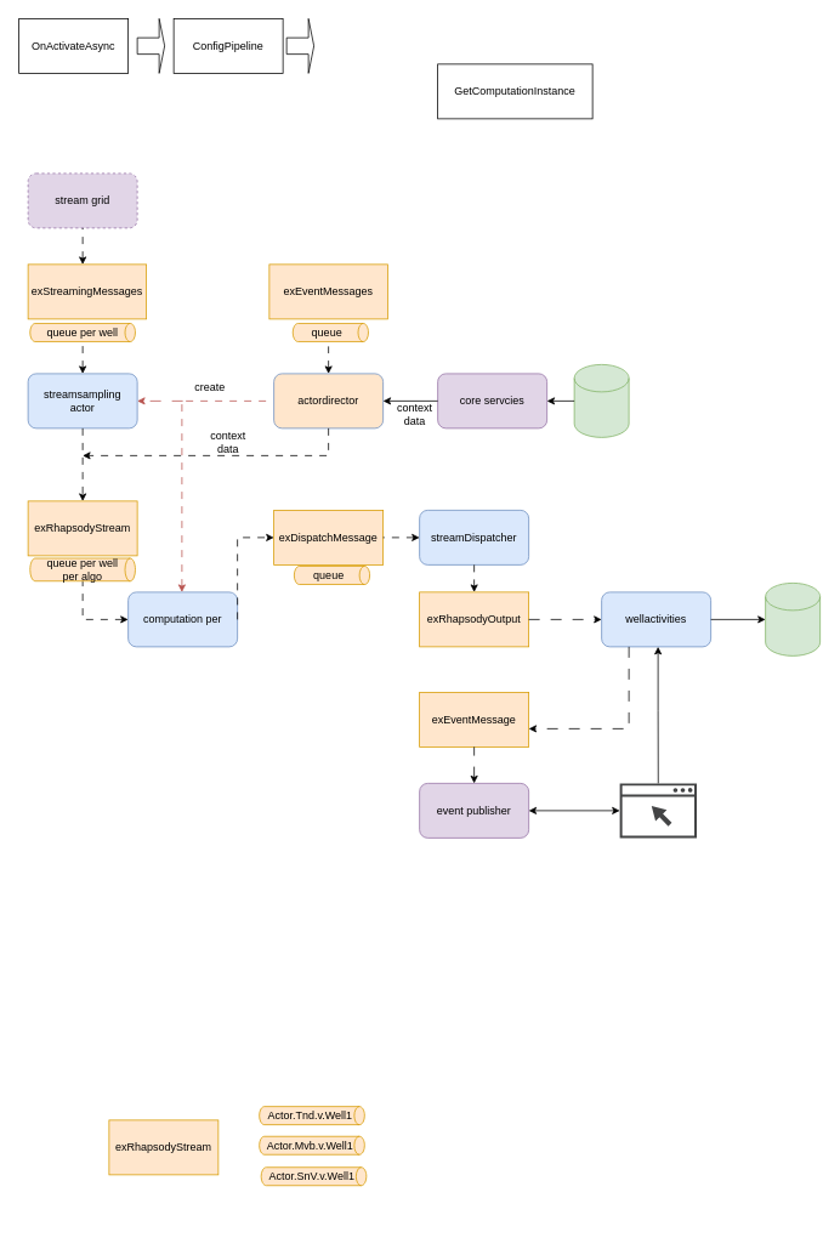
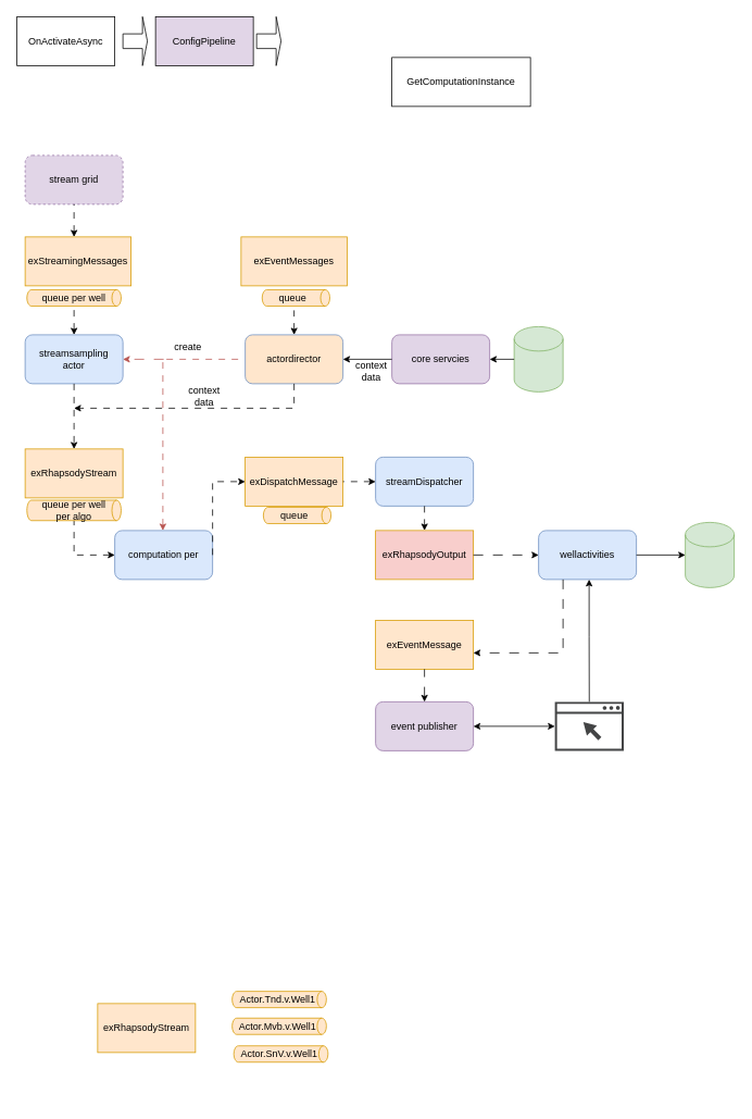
  <mxCell id="0" />
  <mxCell id="1" parent="0" />
  <mxCell id="2" value="OnActivateAsync" style="rounded=0;whiteSpace=wrap;html=1;" parent="1" vertex="1"><mxGeometry x="20" y="20" width="120" height="60" as="geometry" /></mxCell>
- <mxCell id="3" value="ConfigPipeline" style="rounded=0;whiteSpace=wrap;html=1;" parent="1" vertex="1"><mxGeometry x="190" y="20" width="120" height="60" as="geometry" /></mxCell>
+ <mxCell id="3" value="ConfigPipeline" style="rounded=0;whiteSpace=wrap;html=1;fillColor=#e1d5e7;" parent="1" vertex="1"><mxGeometry x="190" y="20" width="120" height="60" as="geometry" /></mxCell>
  <mxCell id="4" value="GetComputationInstance" style="rounded=0;whiteSpace=wrap;html=1;" parent="1" vertex="1"><mxGeometry x="480" y="70" width="170" height="60" as="geometry" /></mxCell>
  <mxCell id="5" value="" style="shape=singleArrow;whiteSpace=wrap;html=1;" parent="1" vertex="1"><mxGeometry x="150" y="20" width="30" height="60" as="geometry" /></mxCell>
  <mxCell id="6" value="" style="shape=singleArrow;whiteSpace=wrap;html=1;" parent="1" vertex="1"><mxGeometry x="314" y="20" width="30" height="60" as="geometry" /></mxCell>
  <mxCell id="7" value="computation per" style="rounded=1;whiteSpace=wrap;html=1;fillColor=#dae8fc;strokeColor=#6c8ebf;" parent="1" vertex="1"><mxGeometry x="140" y="650" width="120" height="60" as="geometry" /></mxCell>
- <mxCell id="8" value="exRhapsodyOutput" style="rounded=0;whiteSpace=wrap;html=1;fillColor=#ffe6cc;strokeColor=#d79b00;" parent="1" vertex="1"><mxGeometry x="460" y="650" width="120" height="60" as="geometry" /></mxCell>
+ <mxCell id="8" value="exRhapsodyOutput" style="rounded=0;whiteSpace=wrap;html=1;fillColor=#f8cecc;strokeColor=#d79b00;" parent="1" vertex="1"><mxGeometry x="460" y="650" width="120" height="60" as="geometry" /></mxCell>
  <mxCell id="9" value="" style="endArrow=classic;html=1;rounded=0;exitX=1;exitY=0.5;exitDx=0;exitDy=0;dashed=1;dashPattern=8 8;entryX=0;entryY=0.5;entryDx=0;entryDy=0;" parent="1" source="7" target="21" edge="1"><mxGeometry width="50" height="50" relative="1" as="geometry"><mxPoint x="610" y="760" as="sourcePoint" /><mxPoint x="370" y="650" as="targetPoint" /><Array as="points"><mxPoint x="260" y="590" /></Array></mxGeometry></mxCell>
  <mxCell id="10" value="wellactivities" style="rounded=1;whiteSpace=wrap;html=1;fillColor=#dae8fc;strokeColor=#6c8ebf;" parent="1" vertex="1"><mxGeometry x="660" y="650" width="120" height="60" as="geometry" /></mxCell>
  <mxCell id="11" value="" style="shape=cylinder3;whiteSpace=wrap;html=1;boundedLbl=1;backgroundOutline=1;size=15;fillColor=#d5e8d4;strokeColor=#82b366;" parent="1" vertex="1"><mxGeometry x="840" y="640" width="60" height="80" as="geometry" /></mxCell>
  <mxCell id="12" value="" style="endArrow=classic;html=1;rounded=0;exitX=1;exitY=0.5;exitDx=0;exitDy=0;entryX=0;entryY=0.5;entryDx=0;entryDy=0;dashed=1;dashPattern=12 12;" parent="1" source="8" target="10" edge="1"><mxGeometry width="50" height="50" relative="1" as="geometry"><mxPoint x="610" y="760" as="sourcePoint" /><mxPoint x="660" y="710" as="targetPoint" /></mxGeometry></mxCell>
  <mxCell id="13" value="" style="endArrow=classic;html=1;rounded=0;exitX=1;exitY=0.5;exitDx=0;exitDy=0;entryX=0;entryY=0.5;entryDx=0;entryDy=0;entryPerimeter=0;" parent="1" source="10" target="11" edge="1"><mxGeometry width="50" height="50" relative="1" as="geometry"><mxPoint x="610" y="760" as="sourcePoint" /><mxPoint x="660" y="710" as="targetPoint" /></mxGeometry></mxCell>
  <mxCell id="14" value="event publisher" style="rounded=1;whiteSpace=wrap;html=1;fillColor=#e1d5e7;strokeColor=#9673a6;" parent="1" vertex="1"><mxGeometry x="460" y="860" width="120" height="60" as="geometry" /></mxCell>
  <mxCell id="15" value="" style="sketch=0;pointerEvents=1;shadow=0;dashed=0;html=1;strokeColor=none;fillColor=#434445;aspect=fixed;labelPosition=center;verticalLabelPosition=bottom;verticalAlign=top;align=center;outlineConnect=0;shape=mxgraph.vvd.web_browser;" parent="1" vertex="1"><mxGeometry x="680" y="860" width="84.51" height="60" as="geometry" /></mxCell>
  <mxCell id="16" value="" style="endArrow=classic;startArrow=classic;html=1;rounded=0;exitX=1;exitY=0.5;exitDx=0;exitDy=0;" parent="1" source="14" target="15" edge="1"><mxGeometry width="50" height="50" relative="1" as="geometry"><mxPoint x="610" y="760" as="sourcePoint" /><mxPoint x="660" y="710" as="targetPoint" /></mxGeometry></mxCell>
  <mxCell id="17" value="" style="endArrow=classic;html=1;rounded=0;" parent="1" source="15" edge="1"><mxGeometry width="50" height="50" relative="1" as="geometry"><mxPoint x="720" y="850" as="sourcePoint" /><mxPoint x="722" y="710" as="targetPoint" /><Array as="points"><mxPoint x="722" y="780" /></Array></mxGeometry></mxCell>
  <mxCell id="18" value="exEventMessage" style="rounded=0;whiteSpace=wrap;html=1;fillColor=#ffe6cc;strokeColor=#d79b00;" parent="1" vertex="1"><mxGeometry x="460" y="760" width="120" height="60" as="geometry" /></mxCell>
  <mxCell id="19" value="" style="endArrow=classic;html=1;rounded=0;exitX=0.25;exitY=1;exitDx=0;exitDy=0;entryX=1;entryY=0.667;entryDx=0;entryDy=0;entryPerimeter=0;dashed=1;dashPattern=12 12;" parent="1" source="10" target="18" edge="1"><mxGeometry width="50" height="50" relative="1" as="geometry"><mxPoint x="610" y="760" as="sourcePoint" /><mxPoint x="690" y="800" as="targetPoint" /><Array as="points"><mxPoint x="690" y="800" /></Array></mxGeometry></mxCell>
  <mxCell id="20" value="" style="endArrow=none;html=1;rounded=0;dashed=1;dashPattern=12 12;exitX=0.5;exitY=0;exitDx=0;exitDy=0;entryX=0.5;entryY=1;entryDx=0;entryDy=0;startArrow=classic;startFill=1;endFill=0;" parent="1" source="14" target="18" edge="1"><mxGeometry width="50" height="50" relative="1" as="geometry"><mxPoint x="610" y="760" as="sourcePoint" /><mxPoint x="660" y="710" as="targetPoint" /><Array as="points" /></mxGeometry></mxCell>
  <mxCell id="21" value="exDispatchMessage" style="rounded=0;whiteSpace=wrap;html=1;fillColor=#ffe6cc;strokeColor=#d79b00;" parent="1" vertex="1"><mxGeometry x="300" y="560" width="120" height="60" as="geometry" /></mxCell>
  <mxCell id="22" value="streamDispatcher" style="rounded=1;whiteSpace=wrap;html=1;fillColor=#dae8fc;strokeColor=#6c8ebf;" parent="1" vertex="1"><mxGeometry x="460" y="560" width="120" height="60" as="geometry" /></mxCell>
  <mxCell id="23" value="" style="endArrow=none;html=1;rounded=0;exitX=0;exitY=0.5;exitDx=0;exitDy=0;dashed=1;dashPattern=8 8;entryX=1;entryY=0.5;entryDx=0;entryDy=0;startArrow=classic;startFill=1;endFill=0;" parent="1" source="22" target="21" edge="1"><mxGeometry width="50" height="50" relative="1" as="geometry"><mxPoint x="270" y="690" as="sourcePoint" /><mxPoint x="270" y="440" as="targetPoint" /><Array as="points" /></mxGeometry></mxCell>
  <mxCell id="24" value="" style="endArrow=classic;html=1;rounded=0;exitX=0.5;exitY=1;exitDx=0;exitDy=0;dashed=1;dashPattern=8 8;" parent="1" source="22" target="8" edge="1"><mxGeometry width="50" height="50" relative="1" as="geometry"><mxPoint x="470" y="600" as="sourcePoint" /><mxPoint x="430" y="600" as="targetPoint" /><Array as="points" /></mxGeometry></mxCell>
  <mxCell id="25" value="exRhapsodyStream" style="rounded=0;whiteSpace=wrap;html=1;fillColor=#ffe6cc;strokeColor=#d79b00;" parent="1" vertex="1"><mxGeometry x="30" y="550" width="120" height="60" as="geometry" /></mxCell>
  <mxCell id="26" value="" style="endArrow=none;html=1;rounded=0;exitX=0;exitY=0.5;exitDx=0;exitDy=0;dashed=1;dashPattern=8 8;startArrow=classic;startFill=1;endFill=0;" parent="1" source="7" edge="1"><mxGeometry width="50" height="50" relative="1" as="geometry"><mxPoint x="270" y="690" as="sourcePoint" /><mxPoint x="90" y="630" as="targetPoint" /><Array as="points"><mxPoint x="90" y="680" /><mxPoint x="90" y="650" /></Array></mxGeometry></mxCell>
  <mxCell id="27" value="streamsampling&lt;br&gt;actor" style="rounded=1;whiteSpace=wrap;html=1;fillColor=#dae8fc;strokeColor=#6c8ebf;" parent="1" vertex="1"><mxGeometry x="30" y="410" width="120" height="60" as="geometry" /></mxCell>
  <mxCell id="28" value="" style="endArrow=classic;html=1;rounded=0;exitX=0.5;exitY=1;exitDx=0;exitDy=0;dashed=1;dashPattern=8 8;entryX=0.5;entryY=0;entryDx=0;entryDy=0;" parent="1" source="27" target="25" edge="1"><mxGeometry width="50" height="50" relative="1" as="geometry"><mxPoint x="150" y="690" as="sourcePoint" /><mxPoint x="70" y="770" as="targetPoint" /><Array as="points"><mxPoint x="90" y="510" /><mxPoint x="90" y="520" /></Array></mxGeometry></mxCell>
  <mxCell id="29" value="&lt;p style=&quot;language:zh-CN;margin-top:0pt;margin-bottom:0pt;margin-left:0in;&lt;br/&gt;text-align:left;direction:ltr;unicode-bidi:embed;mso-line-break-override:none;&lt;br/&gt;word-break:normal;punctuation-wrap:hanging&quot;&gt;exStreamingMessages&lt;/p&gt;" style="rounded=0;whiteSpace=wrap;html=1;fillColor=#ffe6cc;strokeColor=#d79b00;" parent="1" vertex="1"><mxGeometry x="30" y="290" width="130" height="60" as="geometry" /></mxCell>
  <mxCell id="30" value="" style="endArrow=none;html=1;rounded=0;exitX=0.5;exitY=0;exitDx=0;exitDy=0;dashed=1;dashPattern=8 8;startArrow=classic;startFill=1;endFill=0;" parent="1" source="27" edge="1" target="53"><mxGeometry width="50" height="50" relative="1" as="geometry"><mxPoint x="100" y="480" as="sourcePoint" /><mxPoint x="90" y="390" as="targetPoint" /><Array as="points" /></mxGeometry></mxCell>
  <mxCell id="31" value="stream grid" style="rounded=1;whiteSpace=wrap;html=1;fillColor=#e1d5e7;strokeColor=#9673a6;dashed=1;" parent="1" vertex="1"><mxGeometry x="30" y="190" width="120" height="60" as="geometry" /></mxCell>
  <mxCell id="32" value="" style="endArrow=none;html=1;rounded=0;dashed=1;dashPattern=8 8;startArrow=classic;startFill=1;endFill=0;entryX=0.5;entryY=1;entryDx=0;entryDy=0;" parent="1" target="31" edge="1"><mxGeometry width="50" height="50" relative="1" as="geometry"><mxPoint x="90" y="290" as="sourcePoint" /><mxPoint x="100" y="360" as="targetPoint" /><Array as="points" /></mxGeometry></mxCell>
  <mxCell id="33" value="exRhapsodyStream" style="rounded=0;whiteSpace=wrap;html=1;fillColor=#ffe6cc;strokeColor=#d79b00;" parent="1" vertex="1"><mxGeometry x="119" y="1230" width="120" height="60" as="geometry" /></mxCell>
  <mxCell id="34" value="" style="shape=cylinder3;whiteSpace=wrap;html=1;boundedLbl=1;backgroundOutline=1;size=5.667;rotation=90;fillColor=#ffe6cc;strokeColor=#d79b00;" parent="1" vertex="1"><mxGeometry x="331.82" y="1167.19" width="20" height="115.63" as="geometry" /></mxCell>
  <mxCell id="35" value="Actor.Tnd.v.Well1" style="text;html=1;strokeColor=none;fillColor=none;align=center;verticalAlign=middle;whiteSpace=wrap;rounded=0;" parent="1" vertex="1"><mxGeometry x="309.82" y="1210" width="60" height="30" as="geometry" /></mxCell>
  <mxCell id="36" value="" style="shape=cylinder3;whiteSpace=wrap;html=1;boundedLbl=1;backgroundOutline=1;size=5.667;rotation=90;fillColor=#ffe6cc;strokeColor=#d79b00;" parent="1" vertex="1"><mxGeometry x="331.82" y="1200" width="20" height="115.63" as="geometry" /></mxCell>
  <mxCell id="37" value="Actor.Mvb.v.Well1" style="text;html=1;strokeColor=none;fillColor=none;align=center;verticalAlign=middle;whiteSpace=wrap;rounded=0;" parent="1" vertex="1"><mxGeometry x="309.82" y="1242.81" width="60" height="30" as="geometry" /></mxCell>
  <mxCell id="38" value="" style="shape=cylinder3;whiteSpace=wrap;html=1;boundedLbl=1;backgroundOutline=1;size=5.667;rotation=90;fillColor=#ffe6cc;strokeColor=#d79b00;" parent="1" vertex="1"><mxGeometry x="333.82" y="1234" width="20" height="115.63" as="geometry" /></mxCell>
  <mxCell id="39" value="Actor.SnV.v.Well1" style="text;html=1;strokeColor=none;fillColor=none;align=center;verticalAlign=middle;whiteSpace=wrap;rounded=0;" parent="1" vertex="1"><mxGeometry x="311.82" y="1276.81" width="60" height="30" as="geometry" /></mxCell>
  <mxCell id="40" value="actordirector" style="rounded=1;whiteSpace=wrap;html=1;fillColor=#ffe6cc;strokeColor=#6c8ebf;" vertex="1" parent="1"><mxGeometry x="300" y="410" width="120" height="60" as="geometry" /></mxCell>
  <mxCell id="41" value="&lt;p&gt;exEventMessages&lt;br&gt;&lt;/p&gt;" style="rounded=0;whiteSpace=wrap;html=1;fillColor=#ffe6cc;strokeColor=#d79b00;" vertex="1" parent="1"><mxGeometry x="295" y="290" width="130" height="60" as="geometry" /></mxCell>
  <mxCell id="42" value="" style="endArrow=none;html=1;rounded=0;exitX=0.5;exitY=0;exitDx=0;exitDy=0;dashed=1;dashPattern=8 8;startArrow=classic;startFill=1;endFill=0;" edge="1" parent="1" source="40"><mxGeometry width="50" height="50" relative="1" as="geometry"><mxPoint x="100" y="420" as="sourcePoint" /><mxPoint x="360" y="380" as="targetPoint" /><Array as="points"><mxPoint x="360" y="380" /></Array></mxGeometry></mxCell>
  <mxCell id="43" value="" style="endArrow=none;html=1;rounded=0;dashed=1;dashPattern=8 8;startArrow=classic;startFill=1;endFill=0;entryX=0;entryY=0.5;entryDx=0;entryDy=0;fillColor=#f8cecc;strokeColor=#b85450;" edge="1" parent="1"><mxGeometry width="50" height="50" relative="1" as="geometry"><mxPoint x="199" y="650" as="sourcePoint" /><mxPoint x="299" y="440" as="targetPoint" /><Array as="points"><mxPoint x="199" y="490" /><mxPoint x="199" y="440" /></Array></mxGeometry></mxCell>
  <mxCell id="44" value="" style="endArrow=classic;html=1;rounded=0;entryX=1;entryY=0.5;entryDx=0;entryDy=0;dashed=1;dashPattern=12 12;fillColor=#f8cecc;strokeColor=#b85450;" edge="1" parent="1" target="27"><mxGeometry width="50" height="50" relative="1" as="geometry"><mxPoint x="200" y="440" as="sourcePoint" /><mxPoint x="390" y="370" as="targetPoint" /></mxGeometry></mxCell>
  <mxCell id="45" value="create" style="text;html=1;strokeColor=none;fillColor=none;align=center;verticalAlign=middle;whiteSpace=wrap;rounded=0;" vertex="1" parent="1"><mxGeometry x="200" y="410" width="60" height="30" as="geometry" /></mxCell>
  <mxCell id="46" value="core servcies" style="rounded=1;whiteSpace=wrap;html=1;fillColor=#e1d5e7;strokeColor=#9673a6;" vertex="1" parent="1"><mxGeometry x="480" y="410" width="120" height="60" as="geometry" /></mxCell>
  <mxCell id="47" value="" style="shape=cylinder3;whiteSpace=wrap;html=1;boundedLbl=1;backgroundOutline=1;size=15;fillColor=#d5e8d4;strokeColor=#82b366;" vertex="1" parent="1"><mxGeometry x="630" y="400" width="60" height="80" as="geometry" /></mxCell>
  <mxCell id="48" value="" style="endArrow=none;html=1;rounded=0;exitX=1;exitY=0.5;exitDx=0;exitDy=0;entryX=0;entryY=0.5;entryDx=0;entryDy=0;entryPerimeter=0;startArrow=classic;startFill=1;endFill=0;" edge="1" parent="1" source="46" target="47"><mxGeometry width="50" height="50" relative="1" as="geometry"><mxPoint x="790" y="690" as="sourcePoint" /><mxPoint x="850" y="690" as="targetPoint" /></mxGeometry></mxCell>
  <mxCell id="49" value="" style="endArrow=none;html=1;rounded=0;exitX=1;exitY=0.5;exitDx=0;exitDy=0;entryX=0;entryY=0.5;entryDx=0;entryDy=0;startArrow=classic;startFill=1;endFill=0;" edge="1" parent="1" source="40" target="46"><mxGeometry width="50" height="50" relative="1" as="geometry"><mxPoint x="340" y="650" as="sourcePoint" /><mxPoint x="390" y="600" as="targetPoint" /></mxGeometry></mxCell>
  <mxCell id="50" value="context&lt;br&gt;data" style="text;html=1;strokeColor=none;fillColor=none;align=center;verticalAlign=middle;whiteSpace=wrap;rounded=0;" vertex="1" parent="1"><mxGeometry x="425" y="440" width="60" height="30" as="geometry" /></mxCell>
  <mxCell id="51" value="" style="endArrow=classic;html=1;rounded=0;exitX=0.5;exitY=1;exitDx=0;exitDy=0;dashed=1;dashPattern=8 8;" edge="1" parent="1" source="40"><mxGeometry width="50" height="50" relative="1" as="geometry"><mxPoint x="340" y="640" as="sourcePoint" /><mxPoint x="90" y="500" as="targetPoint" /><Array as="points"><mxPoint x="360" y="500" /></Array></mxGeometry></mxCell>
  <mxCell id="52" value="context&lt;br&gt;data" style="text;html=1;strokeColor=none;fillColor=none;align=center;verticalAlign=middle;whiteSpace=wrap;rounded=0;" vertex="1" parent="1"><mxGeometry x="220" y="470" width="60" height="30" as="geometry" /></mxCell>
  <mxCell id="53" value="" style="shape=cylinder3;whiteSpace=wrap;html=1;boundedLbl=1;backgroundOutline=1;size=5.667;rotation=90;fillColor=#ffe6cc;strokeColor=#d79b00;" vertex="1" parent="1"><mxGeometry x="80" y="307" width="20" height="115.63" as="geometry" /></mxCell>
  <mxCell id="54" value="queue per well" style="text;html=1;strokeColor=none;fillColor=none;align=center;verticalAlign=middle;whiteSpace=wrap;rounded=0;" vertex="1" parent="1"><mxGeometry x="40" y="349.81" width="100" height="30" as="geometry" /></mxCell>
  <mxCell id="55" value="" style="shape=cylinder3;whiteSpace=wrap;html=1;boundedLbl=1;backgroundOutline=1;size=5.667;rotation=90;fillColor=#ffe6cc;strokeColor=#d79b00;" vertex="1" parent="1"><mxGeometry x="77.5" y="567.5" width="25" height="115.63" as="geometry" /></mxCell>
  <mxCell id="56" value="queue per well per algo" style="text;html=1;strokeColor=none;fillColor=none;align=center;verticalAlign=middle;whiteSpace=wrap;rounded=0;" vertex="1" parent="1"><mxGeometry x="40" y="615.81" width="100" height="18.19" as="geometry" /></mxCell>
  <mxCell id="57" value="" style="shape=cylinder3;whiteSpace=wrap;html=1;boundedLbl=1;backgroundOutline=1;size=5.667;rotation=90;fillColor=#ffe6cc;strokeColor=#d79b00;" vertex="1" parent="1"><mxGeometry x="352.31" y="323.3" width="20" height="83.01" as="geometry" /></mxCell>
  <mxCell id="58" value="queue" style="text;html=1;strokeColor=none;fillColor=none;align=center;verticalAlign=middle;whiteSpace=wrap;rounded=0;" vertex="1" parent="1"><mxGeometry x="321" y="349.8" width="75" height="30" as="geometry" /></mxCell>
  <mxCell id="59" value="" style="shape=cylinder3;whiteSpace=wrap;html=1;boundedLbl=1;backgroundOutline=1;size=5.667;rotation=90;fillColor=#ffe6cc;strokeColor=#d79b00;" vertex="1" parent="1"><mxGeometry x="353.81" y="590" width="20" height="83.01" as="geometry" /></mxCell>
  <mxCell id="60" value="queue" style="text;html=1;strokeColor=none;fillColor=none;align=center;verticalAlign=middle;whiteSpace=wrap;rounded=0;" vertex="1" parent="1"><mxGeometry x="322.5" y="616.5" width="75" height="30" as="geometry" /></mxCell>
